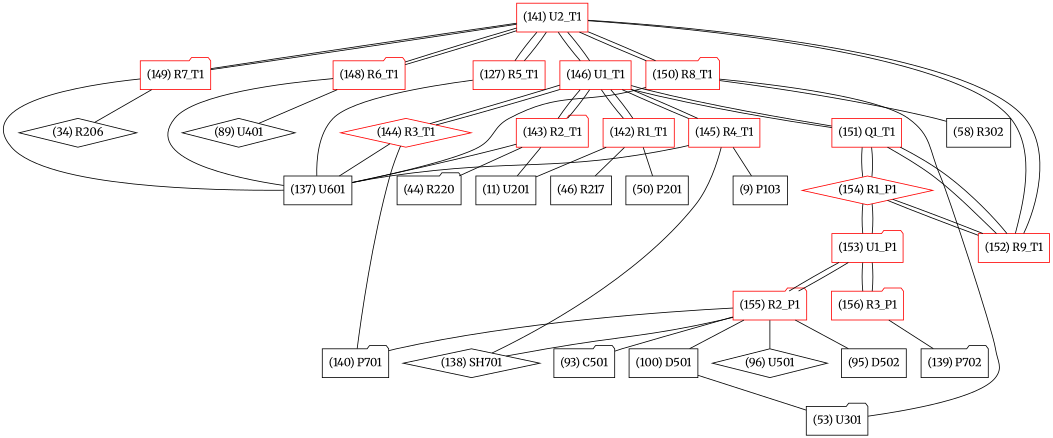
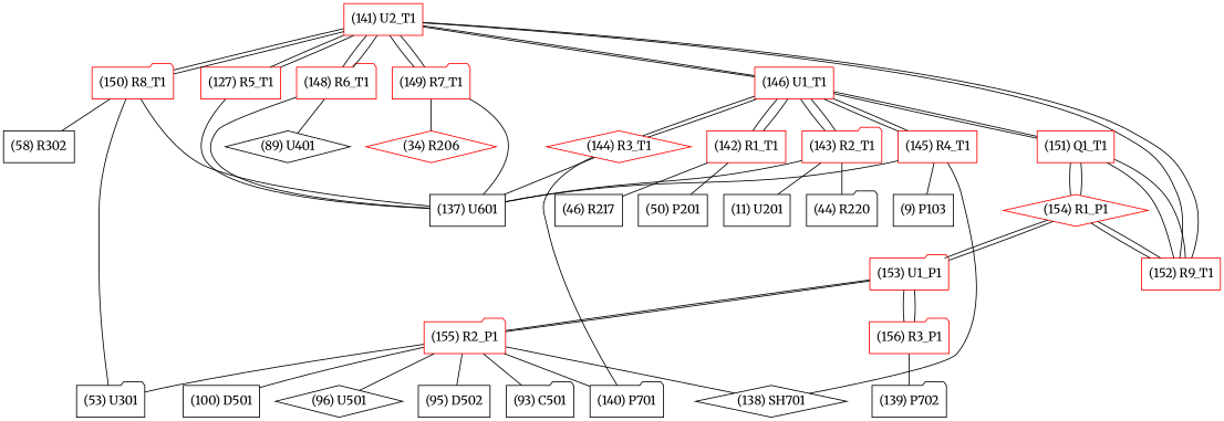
  graph {
    fontname=Merriweather
    node [fontname=Merriweather shape=box]
    edge [fontname=Merriweather]
    n1 [color=red label="(141) U2_T1"]
    n2 [color=red label="(150) R8_T1" shape=folder]
    n3 [color=red label="(149) R7_T1" shape=folder]
    n4 [color=red label="(148) R6_T1" shape=folder]
    n5 [color=red label="(127) R5_T1"]
    n6 [color=red label="(146) U1_T1"]
    n7 [color=red label="(152) R9_T1"]
    n8 [label="(137) U601"]
    n9 [label="(53) U301" shape=folder]
    n10 [label="(58) R302"]
-   n11 [label="(34) R206" shape=diamond]
+   n11 [label="(34) R206" shape=diamond color=red]
    n12 [label="(89) U401" shape=diamond]
    n13 [color=red label="(142) R1_T1"]
    n14 [color=red label="(143) R2_T1" shape=folder]
    n15 [color=red label="(144) R3_T1" shape=diamond]
    n16 [color=red label="(145) R4_T1"]
    n17 [color=red label="(151) Q1_T1"]
    n18 [color=red label="(154) R1_P1" shape=diamond]
    n19 [label="(46) R217"]
    n20 [label="(50) P201"]
    n21 [label="(11) U201"]
    n22 [label="(44) R220" shape=folder]
    n23 [label="(140) P701" shape=folder]
    n24 [label="(138) SH701" shape=diamond]
    n25 [label="(9) P103"]
    n26 [color=red label="(153) U1_P1" shape=folder]
    n27 [color=red label="(156) R3_P1" shape=folder]
    n28 [color=red label="(155) R2_P1" shape=folder]
    n29 [label="(139) P702" shape=folder]
    n30 [label="(93) C501" shape=folder]
    n31 [label="(100) D501"]
    n32 [label="(96) U501" shape=diamond]
    n33 [label="(95) D502"]
    n1 -- n2
    n1 -- n3
    n1 -- n4
    n1 -- n5
    n1 -- n6
    n1 -- n7
    n2 -- n1
    n2 -- n8
    n2 -- n9
    n2 -- n10
    n3 -- n1
    n3 -- n8
    n3 -- n11
    n4 -- n1
    n4 -- n8
    n4 -- n12
    n5 -- n1
    n5 -- n8
    n6 -- n1
    n6 -- n13
    n6 -- n14
    n6 -- n15
    n6 -- n16
    n6 -- n17
    n7 -- n1
    n7 -- n17
    n7 -- n18
    n13 -- n6
    n13 -- n19
    n13 -- n20
-   n13 -- n21
    n14 -- n6
    n14 -- n8
    n14 -- n21
    n14 -- n22
    n15 -- n6
    n15 -- n8
    n15 -- n23
    n16 -- n6
    n16 -- n8
    n16 -- n24
    n16 -- n25
    n17 -- n6
    n17 -- n7
    n17 -- n18
    n18 -- n7
    n18 -- n17
    n18 -- n26
    n26 -- n18
    n26 -- n27
    n26 -- n28
    n27 -- n26
    n27 -- n29
-   n31 -- n9
+   n28 -- n9
    n28 -- n23
    n28 -- n24
    n28 -- n26
    n28 -- n30
    n28 -- n31
    n28 -- n32
    n28 -- n33
  }
